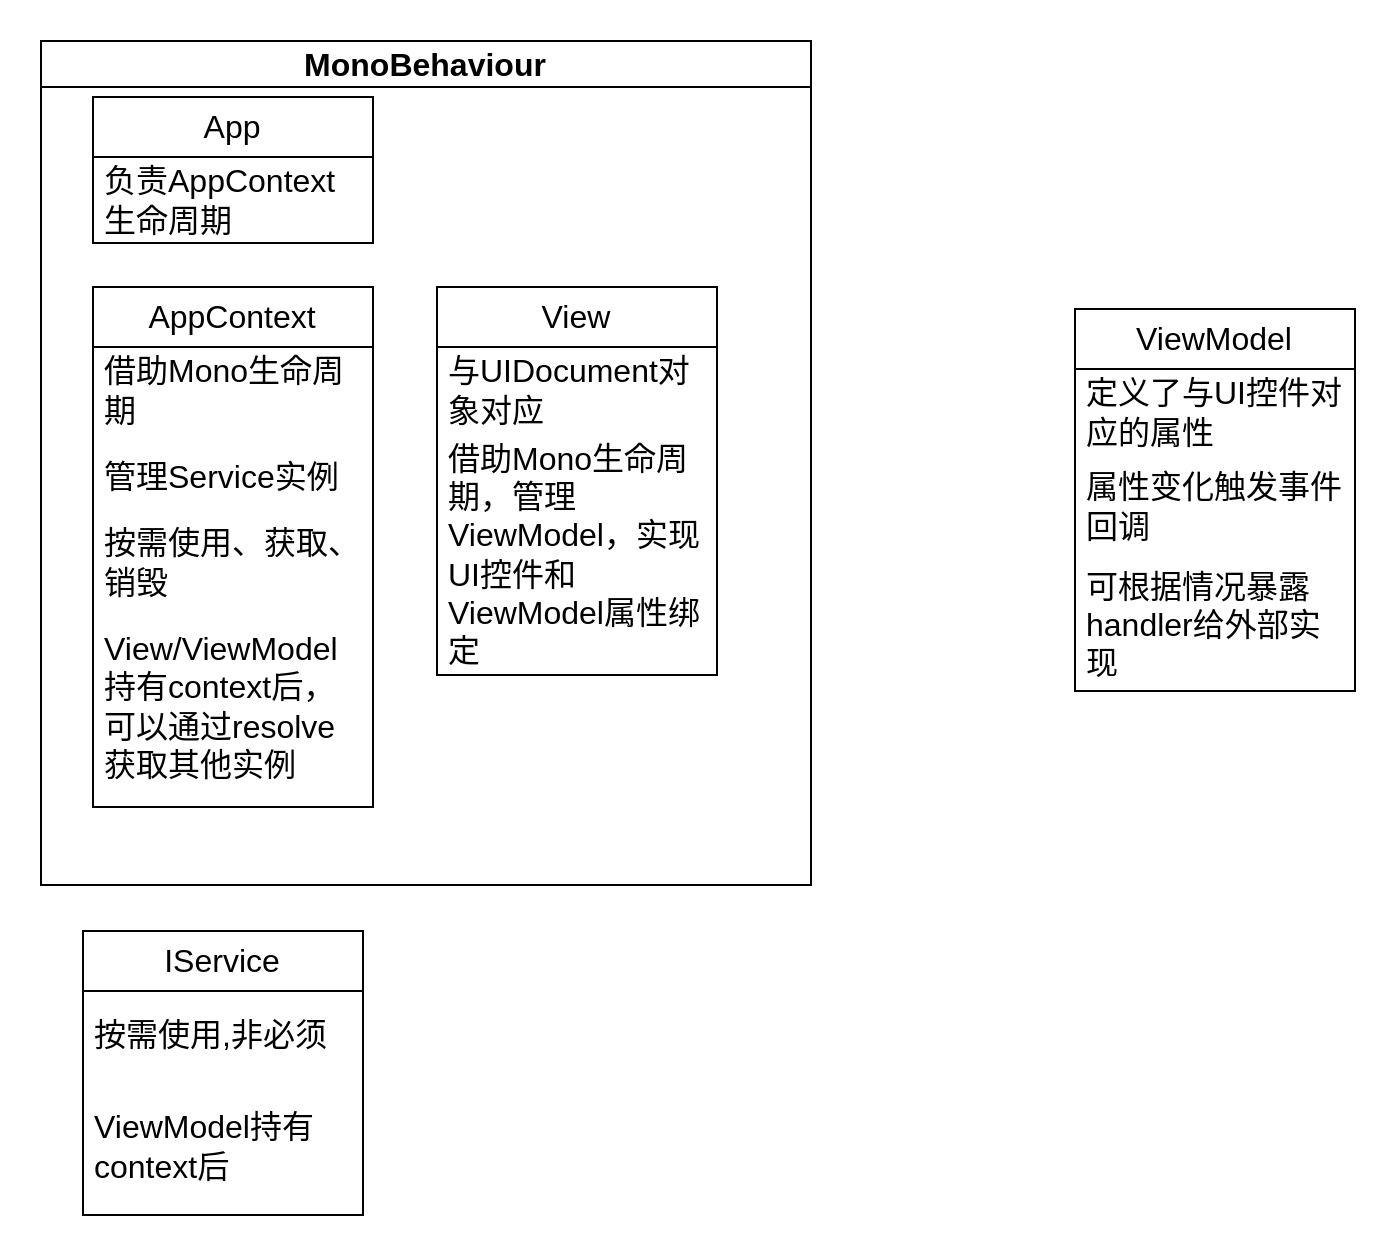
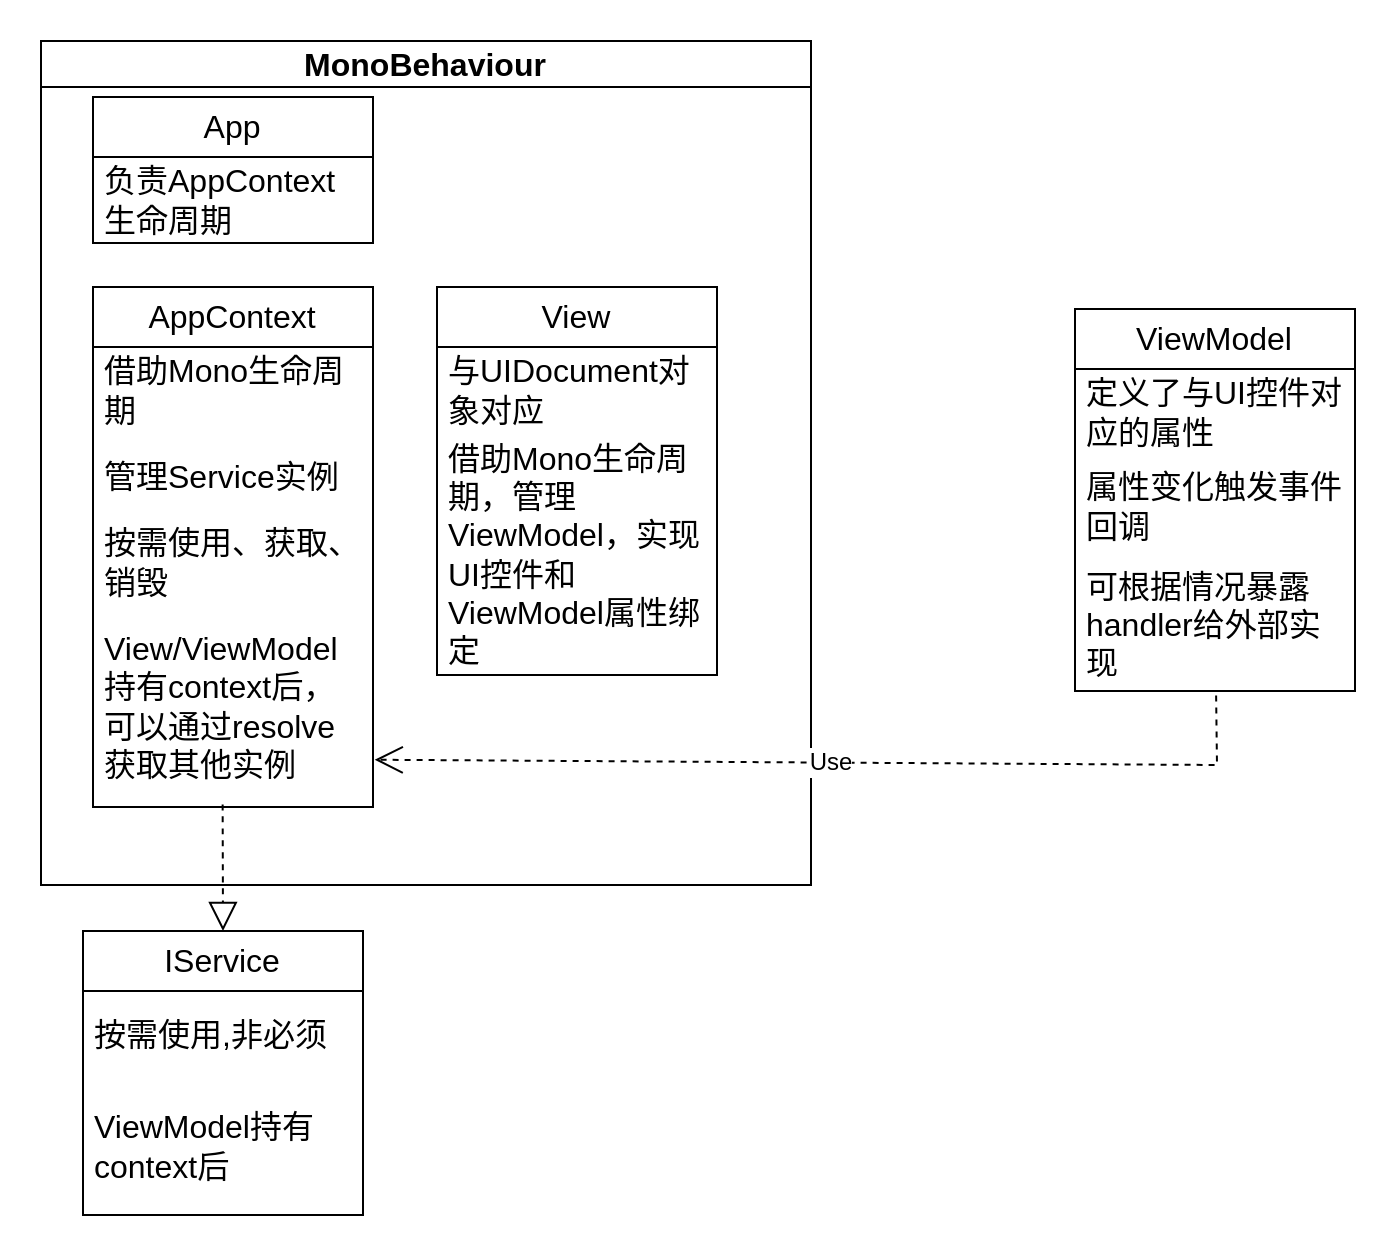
  <mxCell id="0" />
  <mxCell id="1" parent="0" />
  <mxCell id="2" value="MonoBehaviour" style="swimlane;whiteSpace=wrap;html=1;fontSize=16;" vertex="1" parent="1"><mxGeometry x="20" y="20" width="385" height="422" as="geometry" /></mxCell>
  <mxCell id="3" value="App" style="swimlane;fontStyle=0;childLayout=stackLayout;horizontal=1;startSize=30;horizontalStack=0;resizeParent=1;resizeParentMax=0;resizeLast=0;collapsible=1;marginBottom=0;whiteSpace=wrap;html=1;fontSize=16;" vertex="1" parent="2"><mxGeometry x="26" y="28" width="140" height="73" as="geometry" /></mxCell>
  <mxCell id="4" value="负责AppContext生命周期" style="text;strokeColor=none;fillColor=none;align=left;verticalAlign=middle;spacingLeft=4;spacingRight=4;overflow=hidden;points=[[0,0.5],[1,0.5]];portConstraint=eastwest;rotatable=0;whiteSpace=wrap;html=1;fontSize=16;" vertex="1" parent="3"><mxGeometry y="30" width="140" height="43" as="geometry" /></mxCell>
  <mxCell id="5" value="AppContext" style="swimlane;fontStyle=0;childLayout=stackLayout;horizontal=1;startSize=30;horizontalStack=0;resizeParent=1;resizeParentMax=0;resizeLast=0;collapsible=1;marginBottom=0;whiteSpace=wrap;html=1;fontSize=16;" vertex="1" parent="2"><mxGeometry x="26" y="123" width="140" height="260" as="geometry" /></mxCell>
  <mxCell id="6" value="借助Mono生命周期" style="text;strokeColor=none;fillColor=none;align=left;verticalAlign=middle;spacingLeft=4;spacingRight=4;overflow=hidden;points=[[0,0.5],[1,0.5]];portConstraint=eastwest;rotatable=0;whiteSpace=wrap;html=1;fontSize=16;" vertex="1" parent="5"><mxGeometry y="30" width="140" height="43" as="geometry" /></mxCell>
  <mxCell id="7" value="管理Service实例" style="text;strokeColor=none;fillColor=none;align=left;verticalAlign=middle;spacingLeft=4;spacingRight=4;overflow=hidden;points=[[0,0.5],[1,0.5]];portConstraint=eastwest;rotatable=0;whiteSpace=wrap;html=1;fontSize=16;" vertex="1" parent="5"><mxGeometry y="73" width="140" height="43" as="geometry" /></mxCell>
  <mxCell id="8" value="按需使用、获取、销毁" style="text;strokeColor=none;fillColor=none;align=left;verticalAlign=middle;spacingLeft=4;spacingRight=4;overflow=hidden;points=[[0,0.5],[1,0.5]];portConstraint=eastwest;rotatable=0;whiteSpace=wrap;html=1;fontSize=16;" vertex="1" parent="5"><mxGeometry y="116" width="140" height="43" as="geometry" /></mxCell>
  <mxCell id="9" value="View/ViewModel持有context后，可以通过resolve获取其他实例" style="text;strokeColor=none;fillColor=none;align=left;verticalAlign=middle;spacingLeft=4;spacingRight=4;overflow=hidden;points=[[0,0.5],[1,0.5]];portConstraint=eastwest;rotatable=0;whiteSpace=wrap;html=1;fontSize=16;" vertex="1" parent="5"><mxGeometry y="159" width="140" height="101" as="geometry" /></mxCell>
  <mxCell id="10" value="View" style="swimlane;fontStyle=0;childLayout=stackLayout;horizontal=1;startSize=30;horizontalStack=0;resizeParent=1;resizeParentMax=0;resizeLast=0;collapsible=1;marginBottom=0;whiteSpace=wrap;html=1;fontSize=16;" vertex="1" parent="2"><mxGeometry x="198" y="123" width="140" height="194" as="geometry" /></mxCell>
  <mxCell id="11" value="与UIDocument对象对应" style="text;strokeColor=none;fillColor=none;align=left;verticalAlign=middle;spacingLeft=4;spacingRight=4;overflow=hidden;points=[[0,0.5],[1,0.5]];portConstraint=eastwest;rotatable=0;whiteSpace=wrap;html=1;fontSize=16;" vertex="1" parent="10"><mxGeometry y="30" width="140" height="43" as="geometry" /></mxCell>
  <mxCell id="12" value="借助Mono生命周期，管理ViewModel，实现UI控件和ViewModel属性绑定&lt;br&gt;" style="text;strokeColor=none;fillColor=none;align=left;verticalAlign=middle;spacingLeft=4;spacingRight=4;overflow=hidden;points=[[0,0.5],[1,0.5]];portConstraint=eastwest;rotatable=0;whiteSpace=wrap;html=1;fontSize=16;" vertex="1" parent="10"><mxGeometry y="73" width="140" height="121" as="geometry" /></mxCell>
  <mxCell id="13" value="ViewModel" style="swimlane;fontStyle=0;childLayout=stackLayout;horizontal=1;startSize=30;horizontalStack=0;resizeParent=1;resizeParentMax=0;resizeLast=0;collapsible=1;marginBottom=0;whiteSpace=wrap;html=1;fontSize=16;" vertex="1" parent="1"><mxGeometry x="537" y="154" width="140" height="191" as="geometry" /></mxCell>
  <mxCell id="14" value="定义了与UI控件对应的属性" style="text;strokeColor=none;fillColor=none;align=left;verticalAlign=middle;spacingLeft=4;spacingRight=4;overflow=hidden;points=[[0,0.5],[1,0.5]];portConstraint=eastwest;rotatable=0;whiteSpace=wrap;html=1;fontSize=16;" vertex="1" parent="13"><mxGeometry y="30" width="140" height="43" as="geometry" /></mxCell>
  <mxCell id="15" value="属性变化触发事件回调" style="text;strokeColor=none;fillColor=none;align=left;verticalAlign=middle;spacingLeft=4;spacingRight=4;overflow=hidden;points=[[0,0.5],[1,0.5]];portConstraint=eastwest;rotatable=0;whiteSpace=wrap;html=1;fontSize=16;" vertex="1" parent="13"><mxGeometry y="73" width="140" height="51" as="geometry" /></mxCell>
  <mxCell id="16" value="可根据情况暴露handler给外部实现" style="text;strokeColor=none;fillColor=none;align=left;verticalAlign=middle;spacingLeft=4;spacingRight=4;overflow=hidden;points=[[0,0.5],[1,0.5]];portConstraint=eastwest;rotatable=0;whiteSpace=wrap;html=1;fontSize=16;" vertex="1" parent="13"><mxGeometry y="124" width="140" height="67" as="geometry" /></mxCell>
  <mxCell id="17" value="IService" style="swimlane;fontStyle=0;childLayout=stackLayout;horizontal=1;startSize=30;horizontalStack=0;resizeParent=1;resizeParentMax=0;resizeLast=0;collapsible=1;marginBottom=0;whiteSpace=wrap;html=1;fontSize=16;" vertex="1" parent="1"><mxGeometry x="41" y="465" width="140" height="142" as="geometry" /></mxCell>
  <mxCell id="18" value="按需使用,非必须" style="text;strokeColor=none;fillColor=none;align=left;verticalAlign=middle;spacingLeft=4;spacingRight=4;overflow=hidden;points=[[0,0.5],[1,0.5]];portConstraint=eastwest;rotatable=0;whiteSpace=wrap;html=1;fontSize=16;" vertex="1" parent="17"><mxGeometry y="30" width="140" height="43" as="geometry" /></mxCell>
  <mxCell id="19" value="ViewModel持有context后" style="text;strokeColor=none;fillColor=none;align=left;verticalAlign=middle;spacingLeft=4;spacingRight=4;overflow=hidden;points=[[0,0.5],[1,0.5]];portConstraint=eastwest;rotatable=0;whiteSpace=wrap;html=1;fontSize=16;" vertex="1" parent="17"><mxGeometry y="73" width="140" height="69" as="geometry" /></mxCell>
+ <mxCell id="20" value="" style="endArrow=block;dashed=1;endFill=0;endSize=12;html=1;rounded=0;fontSize=12;edgeStyle=none;curved=1;exitX=0.463;exitY=0.988;exitDx=0;exitDy=0;exitPerimeter=0;entryX=0.5;entryY=0;entryDx=0;entryDy=0;" edge="1" parent="1" source="9" target="17"><mxGeometry width="160" relative="1" as="geometry"><mxPoint x="334" y="484" as="sourcePoint" /><mxPoint x="494" y="484" as="targetPoint" /></mxGeometry></mxCell>
+ <mxCell id="21" value="Use" style="endArrow=open;endSize=12;dashed=1;html=1;rounded=0;fontSize=12;edgeStyle=none;exitX=0.504;exitY=1.033;exitDx=0;exitDy=0;exitPerimeter=0;entryX=1.006;entryY=0.766;entryDx=0;entryDy=0;entryPerimeter=0;" edge="1" parent="1" source="16" target="9"><mxGeometry width="160" relative="1" as="geometry"><mxPoint x="749" y="378" as="sourcePoint" /><mxPoint x="909" y="378" as="targetPoint" /><Array as="points"><mxPoint x="608" y="382" /></Array></mxGeometry></mxCell>
